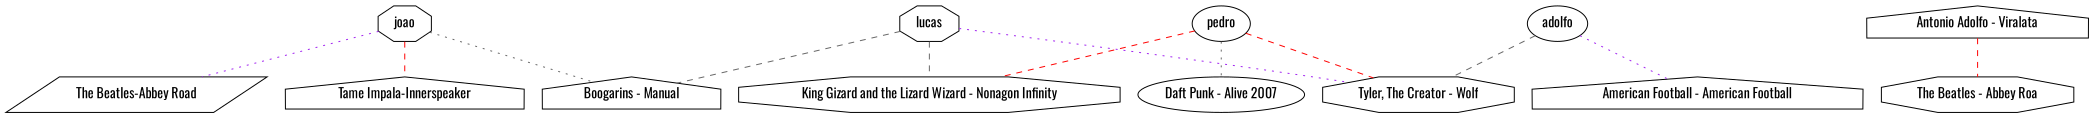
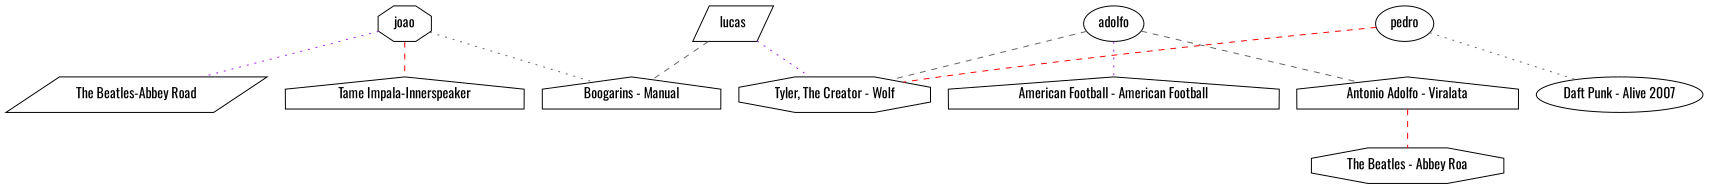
  graph {
    fontname=Oswald
    node [fontname=Oswald shape=house]
    edge [color=gray40 fontname=Oswald style=dashed]
    "Tame Impala-Innerspeaker"
    joao [shape=octagon]
    "The Beatles-Abbey Road" [shape=parallelogram]
    "Boogarins - Manual"
    adolfo [shape=ellipse]
    "American Football - American Football"
    "Antonio Adolfo - Viralata"
    "Tyler, The Creator - Wolf" [shape=octagon]
    "The Beatles - Abbey Roa" [shape=octagon]
-   lucas [shape=octagon]
-   "King Gizard and the Lizard Wizard - Nonagon Infinity" [shape=octagon]
+   lucas [shape=parallelogram]
    pedro [shape=ellipse]
    "Daft Punk - Alive 2007" [shape=ellipse]
    joao -- "Tame Impala-Innerspeaker" [color=red]
    joao -- "The Beatles-Abbey Road" [color=purple style=dotted]
    joao -- "Boogarins - Manual" [style=dotted]
    adolfo -- "American Football - American Football" [color=purple style=dotted]
+   adolfo -- "Antonio Adolfo - Viralata"
    adolfo -- "Tyler, The Creator - Wolf"
    "Antonio Adolfo - Viralata" -- "The Beatles - Abbey Roa" [color=red]
    lucas -- "Boogarins - Manual"
    lucas -- "Tyler, The Creator - Wolf" [color=purple style=dotted]
-   lucas -- "King Gizard and the Lizard Wizard - Nonagon Infinity"
    pedro -- "Tyler, The Creator - Wolf" [color=red]
-   pedro -- "King Gizard and the Lizard Wizard - Nonagon Infinity" [color=red]
    pedro -- "Daft Punk - Alive 2007" [style=dotted]
  }
